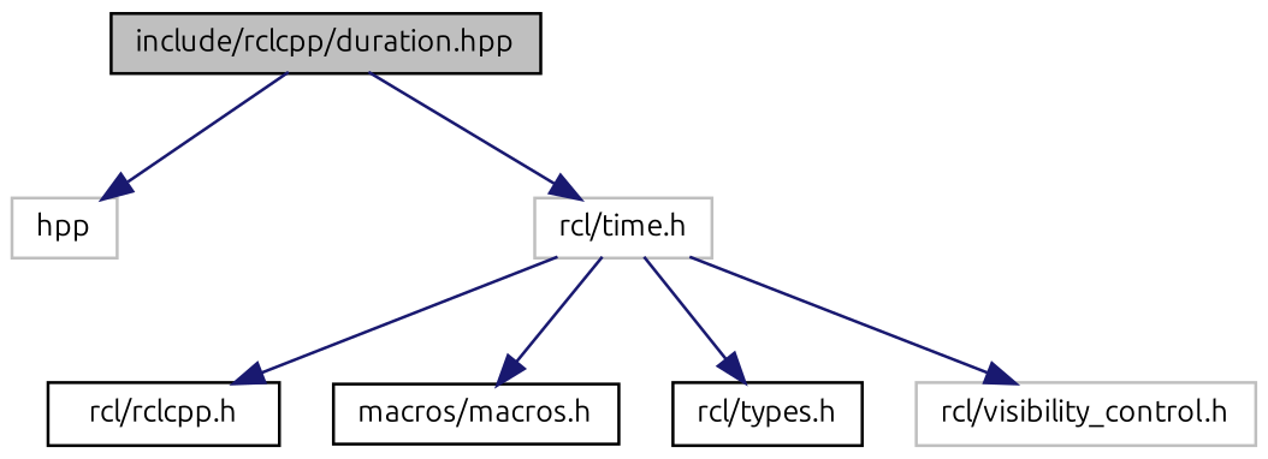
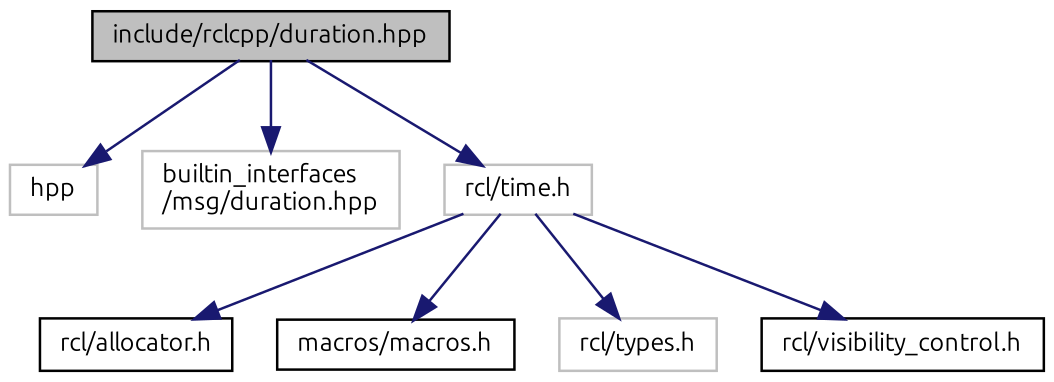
  digraph {
    fontname=Ubuntu
    node [color=black fillcolor=white fontname=Ubuntu fontsize=10 shape=record style=filled]
    edge [color=midnightblue fontname=Ubuntu fontsize=10 labelfontname=Helvetica labelfontsize=10 style=solid]
    n1 [fillcolor=grey75 fontcolor=black height=0.2 label="include/rclcpp/duration.hpp" width=0.4]
    n2 [color=grey75 height=0.2 label=hpp width=0.4]
+   n3 [color=grey75 height=0.2 label="builtin_interfaces\l/msg/duration.hpp" width=0.4]
    n4 [color=grey75 height=0.2 label="rcl/time.h" width=0.4]
-   n5 [height=0.2 label="rcl/rclcpp.h" width=0.4]
+   n5 [height=0.2 label="rcl/allocator.h" width=0.4]
    n6 [height=0.2 label="macros/macros.h" width=0.4]
-   n7 [height=0.2 label="rcl/types.h" width=0.4]
-   n8 [color=grey75 height=0.2 label="rcl/visibility_control.h" width=0.4]
+   n7 [color=grey75 height=0.2 label="rcl/types.h" width=0.4]
+   n8 [height=0.2 label="rcl/visibility_control.h" width=0.4]
    n1 -> n2
+   n1 -> n3
    n1 -> n4
    n4 -> n5
    n4 -> n6
    n4 -> n7
    n4 -> n8
  }
